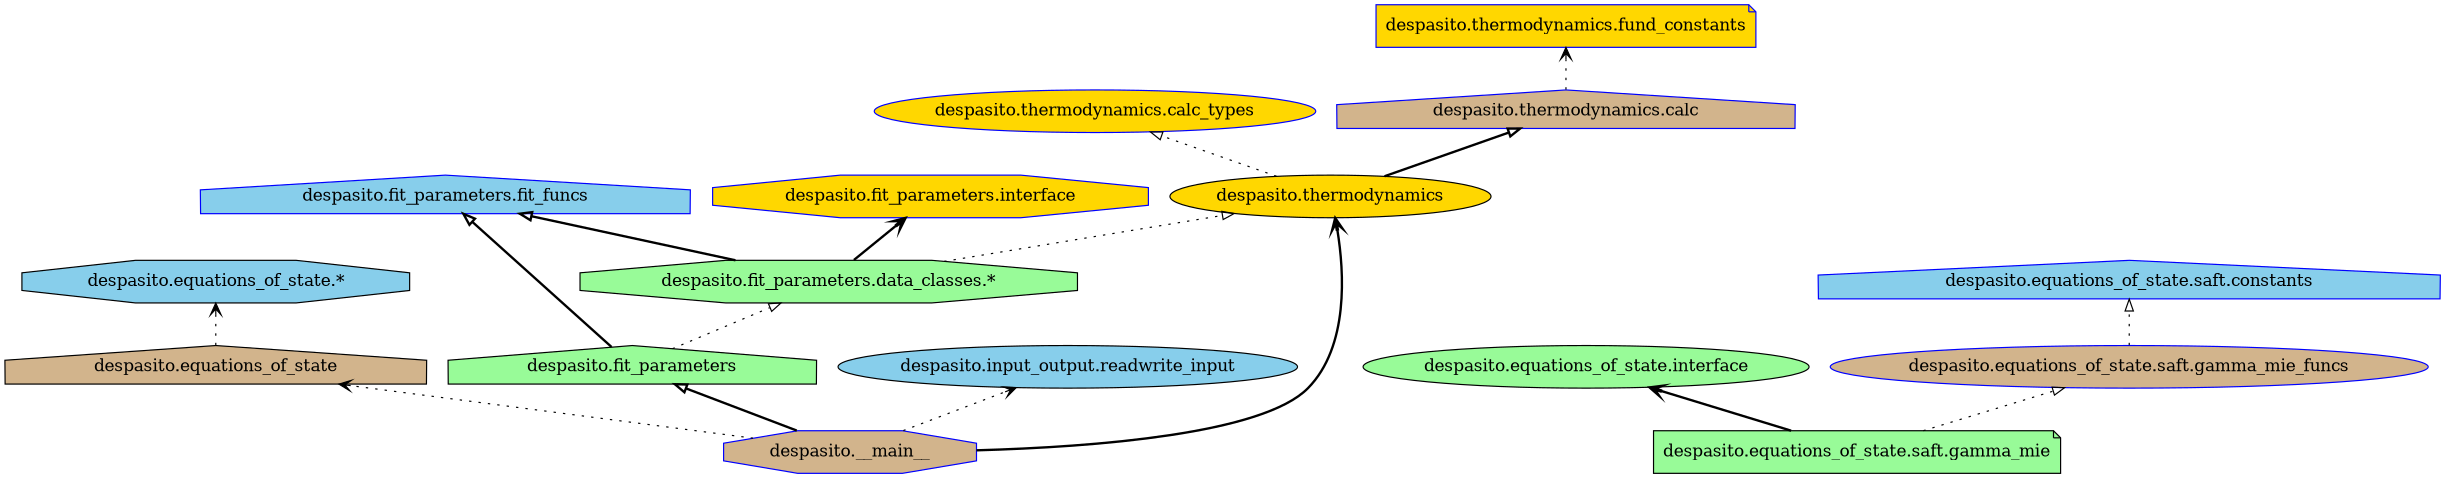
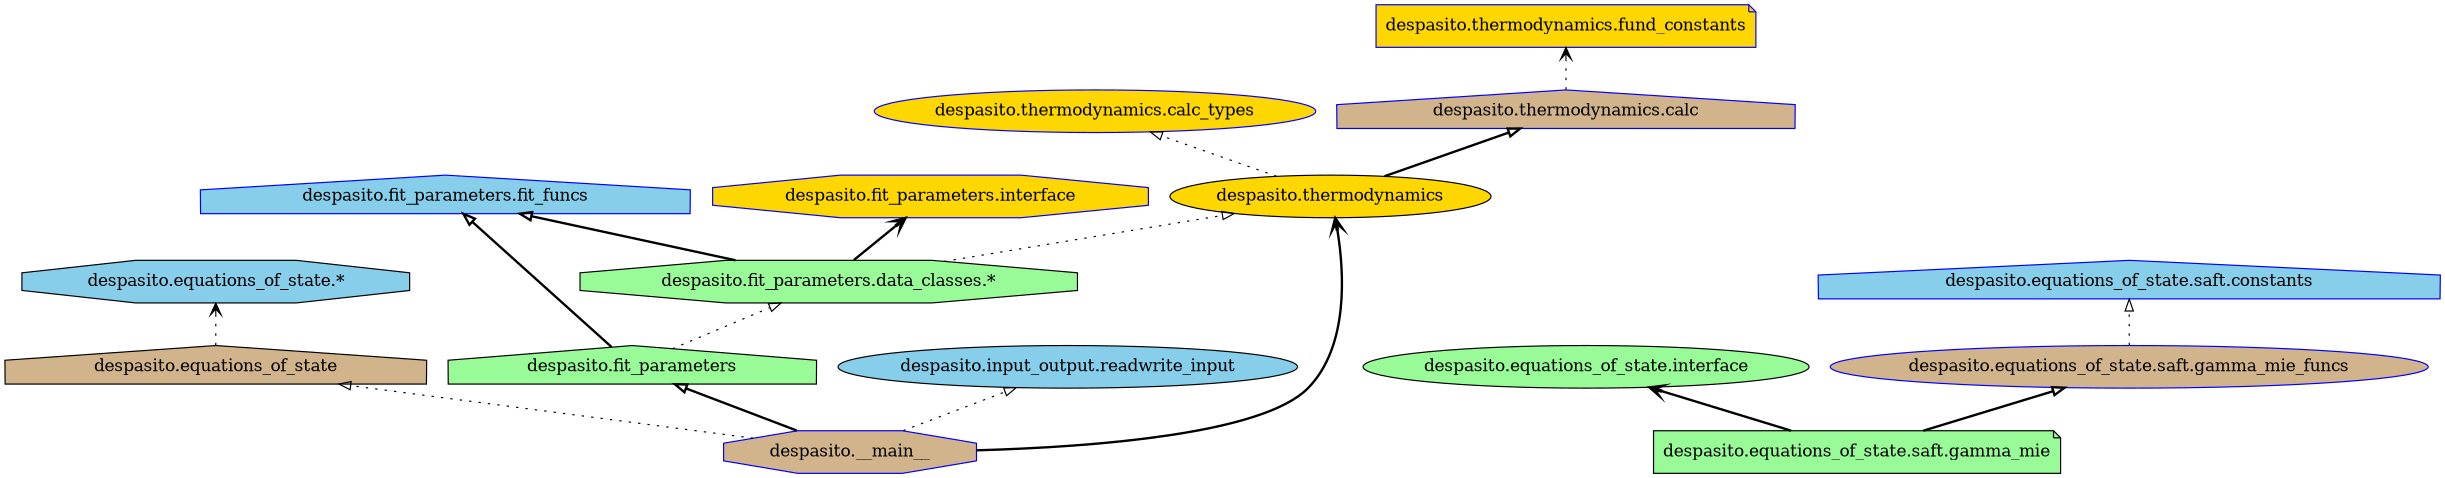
  digraph {
    rankdir=BT
    node [color=blue fillcolor=tan shape=house style=filled]
    edge [arrowhead=onormal arrowtail=none style=dotted]
    n1 [label="despasito.__main__" shape=octagon]
    n2 [color=black label="despasito.equations_of_state"]
    n3 [color=black fillcolor=palegreen label="despasito.fit_parameters"]
    n4 [color=black fillcolor=skyblue label="despasito.input_output.readwrite_input" shape=ellipse]
    n5 [color=black fillcolor=gold label="despasito.thermodynamics" shape=ellipse]
    n6 [color=black fillcolor=skyblue label="despasito.equations_of_state.*" shape=octagon]
    n7 [color=black fillcolor=palegreen label="despasito.fit_parameters.data_classes.*" shape=octagon]
    n8 [fillcolor=skyblue label="despasito.fit_parameters.fit_funcs"]
    n9 [fillcolor=gold label="despasito.thermodynamics.calc_types" shape=ellipse]
    n10 [label="despasito.thermodynamics.calc"]
    n11 [color=black fillcolor=palegreen label="despasito.equations_of_state.interface" shape=ellipse]
    n12 [fillcolor=skyblue label="despasito.equations_of_state.saft.constants"]
    n13 [color=black fillcolor=palegreen label="despasito.equations_of_state.saft.gamma_mie" shape=note]
    n14 [label="despasito.equations_of_state.saft.gamma_mie_funcs" shape=ellipse]
    n15 [fillcolor=gold label="despasito.fit_parameters.interface" shape=octagon]
    n16 [fillcolor=gold label="despasito.thermodynamics.fund_constants" shape=note]
-   n1 -> n2 [arrowhead=vee]
+   n1 -> n2
    n1 -> n3 [style=bold]
-   n1 -> n4 [arrowhead=vee]
+   n1 -> n4
    n1 -> n5 [arrowhead=vee style=bold]
    n2 -> n6 [arrowhead=vee]
    n3 -> n7
    n3 -> n8 [style=bold]
    n5 -> n9
    n5 -> n10 [style=bold]
    n7 -> n5
    n7 -> n8 [style=bold]
    n7 -> n15 [arrowhead=vee style=bold]
    n10 -> n16 [arrowhead=vee]
    n13 -> n11 [arrowhead=vee style=bold]
-   n13 -> n14
+   n13 -> n14 [style=bold]
    n14 -> n12
  }
